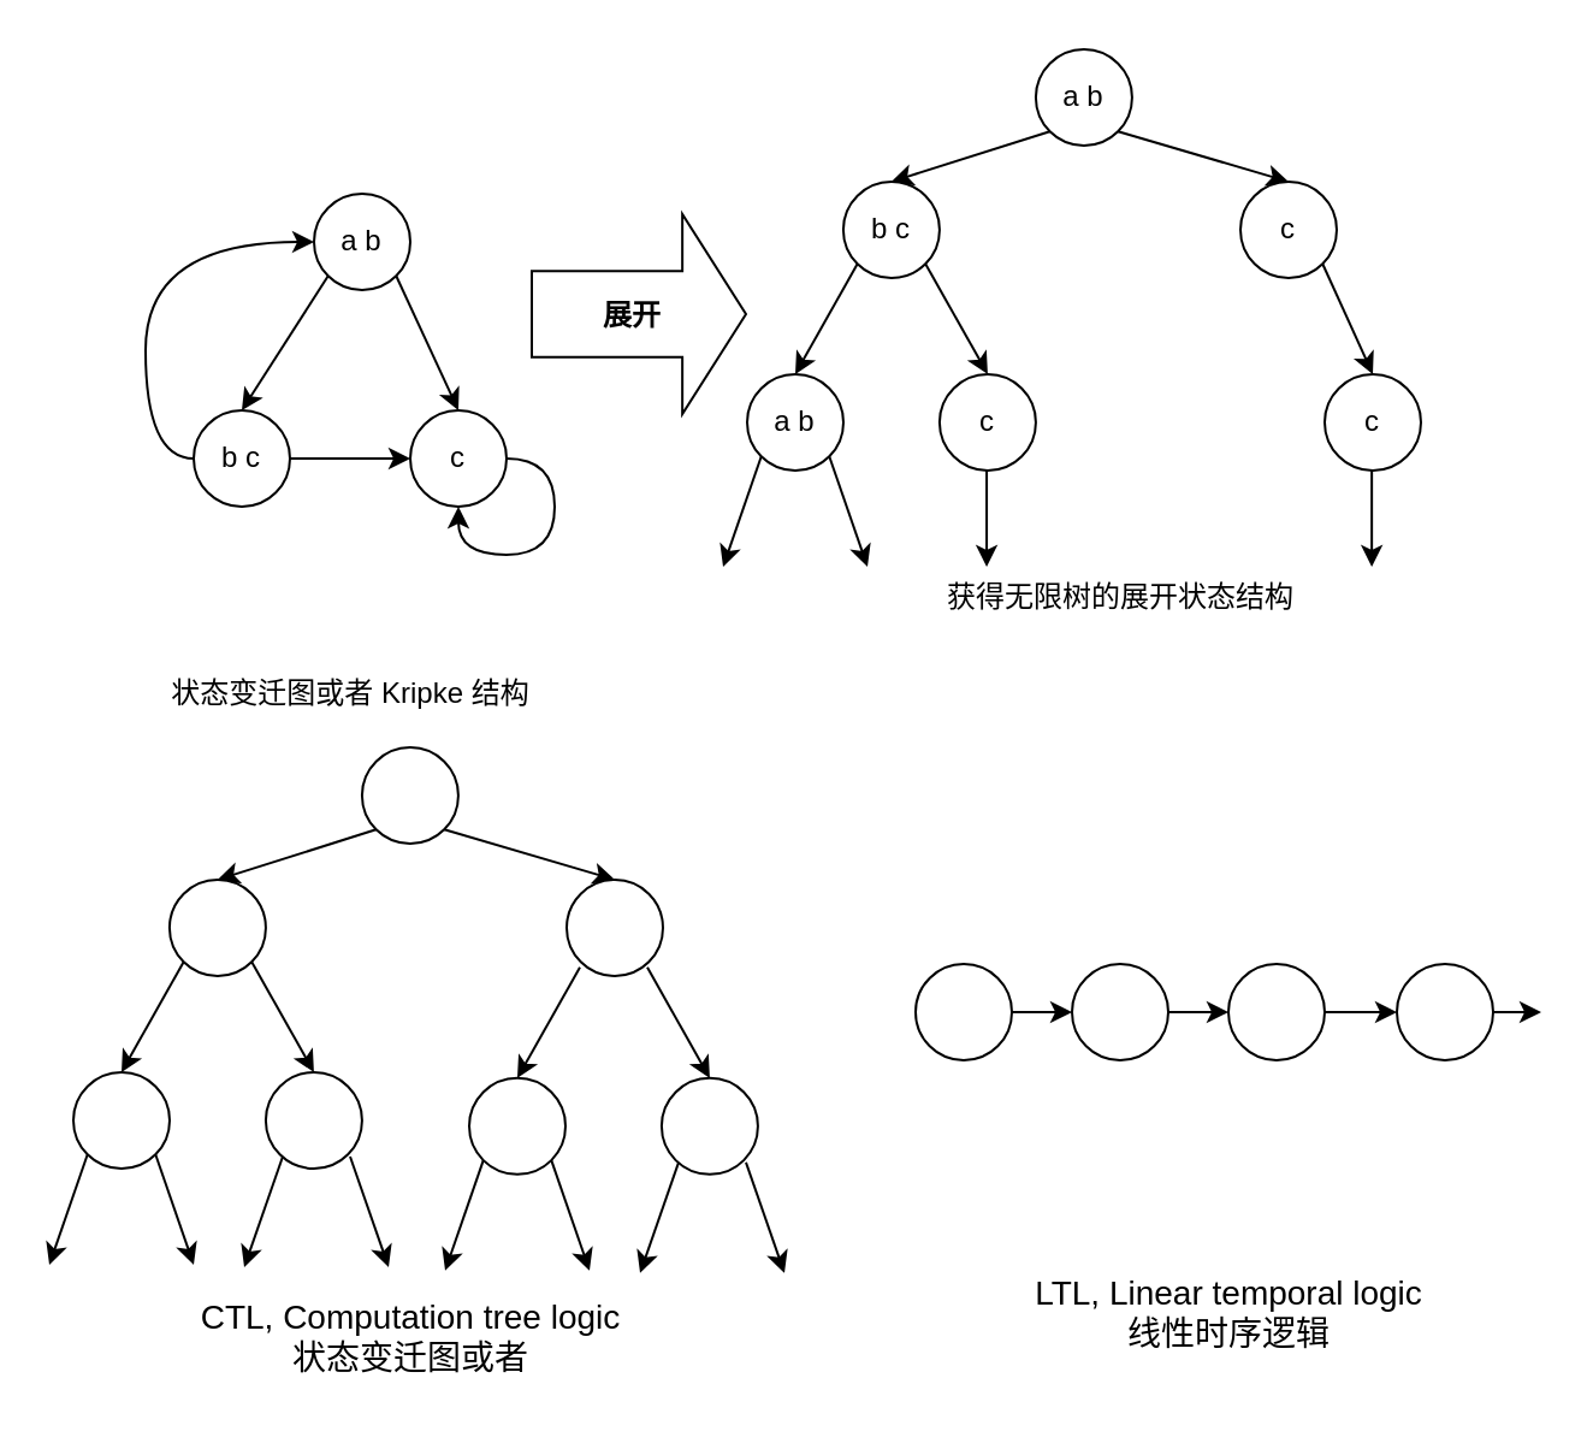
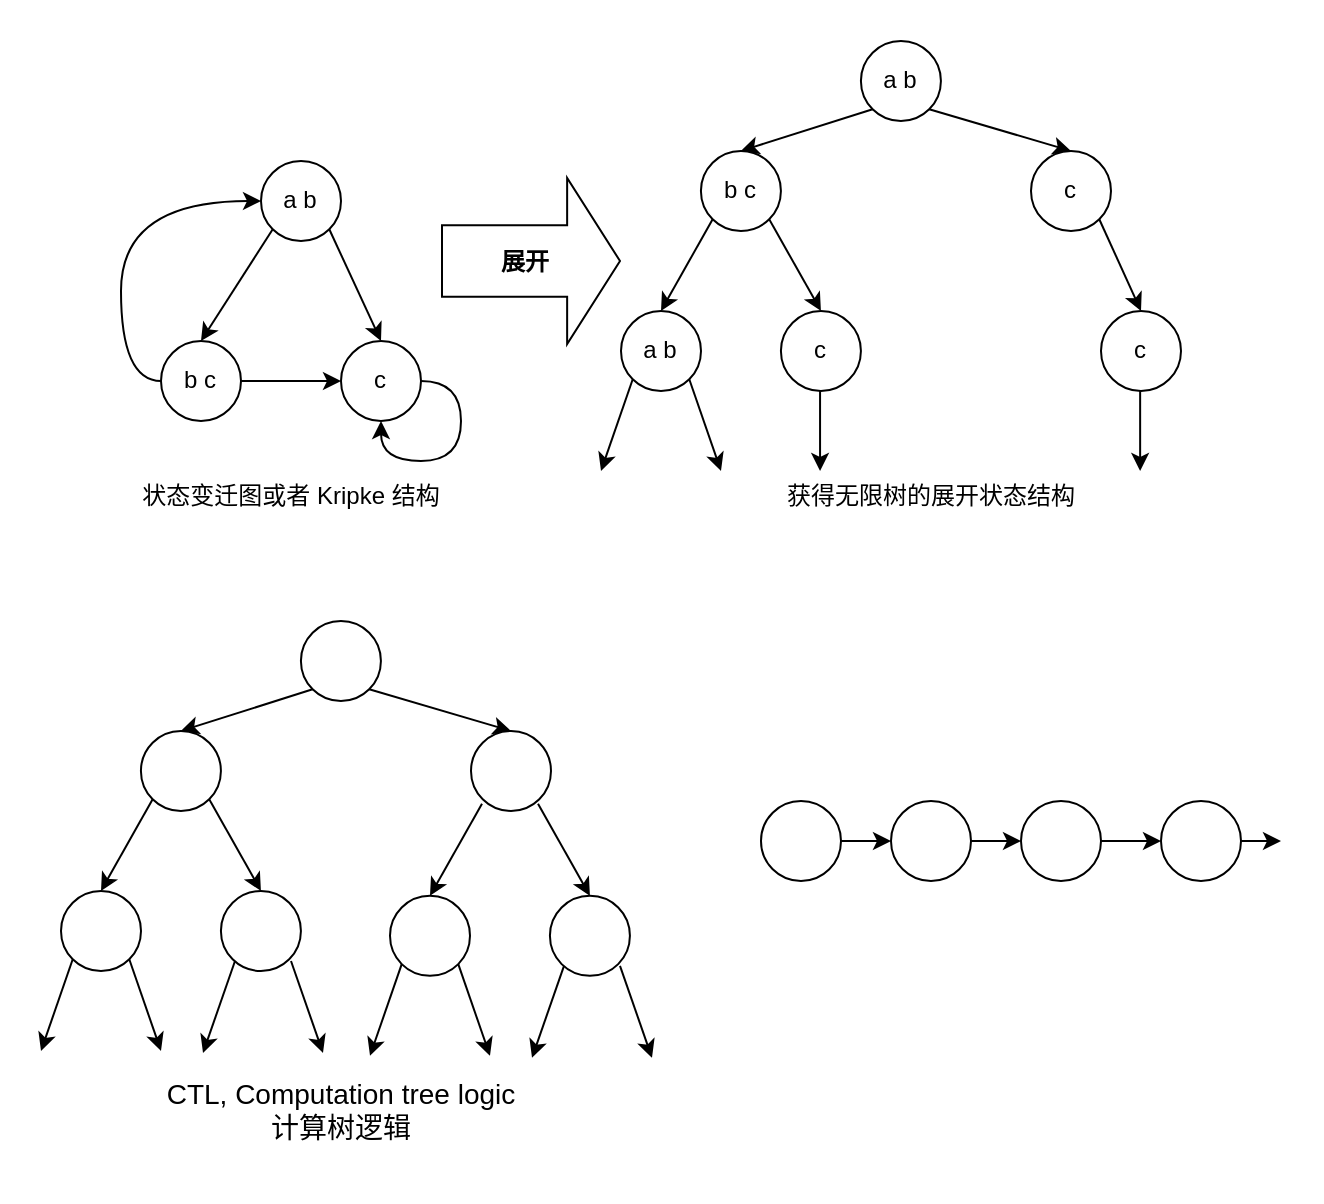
  <mxCell id="0" />
  <mxCell id="1" parent="0" />
  <mxCell id="2" style="rounded=0;orthogonalLoop=1;jettySize=auto;html=1;exitX=0;exitY=1;exitDx=0;exitDy=0;entryX=0.5;entryY=0;entryDx=0;entryDy=0;" edge="1" parent="1" source="4" target="7"><mxGeometry relative="1" as="geometry" /></mxCell>
  <mxCell id="3" style="rounded=0;orthogonalLoop=1;jettySize=auto;html=1;exitX=1;exitY=1;exitDx=0;exitDy=0;entryX=0.5;entryY=0;entryDx=0;entryDy=0;" edge="1" parent="1" source="4" target="8"><mxGeometry relative="1" as="geometry" /></mxCell>
  <mxCell id="4" value="a b" style="ellipse;whiteSpace=wrap;html=1;aspect=fixed;" vertex="1" parent="1"><mxGeometry x="130" y="80" width="40" height="40" as="geometry" /></mxCell>
  <mxCell id="5" style="edgeStyle=orthogonalEdgeStyle;rounded=0;orthogonalLoop=1;jettySize=auto;html=1;exitX=1;exitY=0.5;exitDx=0;exitDy=0;entryX=0;entryY=0.5;entryDx=0;entryDy=0;" edge="1" parent="1" source="7" target="8"><mxGeometry relative="1" as="geometry" /></mxCell>
  <mxCell id="6" style="edgeStyle=orthogonalEdgeStyle;rounded=0;orthogonalLoop=1;jettySize=auto;html=1;exitX=0;exitY=0.5;exitDx=0;exitDy=0;entryX=0;entryY=0.5;entryDx=0;entryDy=0;curved=1;" edge="1" parent="1" source="7" target="4"><mxGeometry relative="1" as="geometry" /></mxCell>
  <mxCell id="7" value="b c" style="ellipse;whiteSpace=wrap;html=1;aspect=fixed;" vertex="1" parent="1"><mxGeometry x="80" y="170" width="40" height="40" as="geometry" /></mxCell>
  <mxCell id="8" value="c" style="ellipse;whiteSpace=wrap;html=1;aspect=fixed;" vertex="1" parent="1"><mxGeometry x="170" y="170" width="40" height="40" as="geometry" /></mxCell>
  <mxCell id="9" style="edgeStyle=orthogonalEdgeStyle;rounded=0;orthogonalLoop=1;jettySize=auto;html=1;exitX=1;exitY=0.5;exitDx=0;exitDy=0;entryX=0.5;entryY=1;entryDx=0;entryDy=0;curved=1;" edge="1" parent="1" source="8" target="8"><mxGeometry relative="1" as="geometry"><Array as="points"><mxPoint x="230" y="190" /><mxPoint x="230" y="230" /><mxPoint x="190" y="230" /></Array></mxGeometry></mxCell>
- <mxCell id="10" value="状态变迁图或者 Kripke 结构" style="text;html=1;align=center;verticalAlign=middle;resizable=0;points=[];autosize=1;strokeColor=none;fillColor=none;" vertex="1" parent="1"><mxGeometry x="60" y="272.98" width="170" height="30" as="geometry" /></mxCell>
+ <mxCell id="10" value="状态变迁图或者 Kripke 结构" style="text;html=1;align=center;verticalAlign=middle;resizable=0;points=[];autosize=1;strokeColor=none;fillColor=none;" vertex="1" parent="1"><mxGeometry x="60" y="232.98" width="170" height="30" as="geometry" /></mxCell>
  <mxCell id="11" style="rounded=0;orthogonalLoop=1;jettySize=auto;html=1;exitX=0;exitY=1;exitDx=0;exitDy=0;entryX=0.5;entryY=0;entryDx=0;entryDy=0;" edge="1" source="13" target="14" parent="1"><mxGeometry relative="1" as="geometry" /></mxCell>
  <mxCell id="12" style="rounded=0;orthogonalLoop=1;jettySize=auto;html=1;exitX=1;exitY=1;exitDx=0;exitDy=0;entryX=0.5;entryY=0;entryDx=0;entryDy=0;" edge="1" source="13" target="15" parent="1"><mxGeometry relative="1" as="geometry" /></mxCell>
  <mxCell id="13" value="a b" style="ellipse;whiteSpace=wrap;html=1;aspect=fixed;" vertex="1" parent="1"><mxGeometry x="429.96" y="20" width="40" height="40" as="geometry" /></mxCell>
  <mxCell id="14" value="b c" style="ellipse;whiteSpace=wrap;html=1;aspect=fixed;" vertex="1" parent="1"><mxGeometry x="349.96" y="74.98" width="40" height="40" as="geometry" /></mxCell>
  <mxCell id="15" value="c" style="ellipse;whiteSpace=wrap;html=1;aspect=fixed;" vertex="1" parent="1"><mxGeometry x="515" y="74.98" width="40" height="40" as="geometry" /></mxCell>
  <mxCell id="16" value="a b" style="ellipse;whiteSpace=wrap;html=1;aspect=fixed;" vertex="1" parent="1"><mxGeometry x="310" y="154.98" width="40" height="40" as="geometry" /></mxCell>
  <mxCell id="17" value="c" style="ellipse;whiteSpace=wrap;html=1;aspect=fixed;" vertex="1" parent="1"><mxGeometry x="389.96" y="154.98" width="40" height="40" as="geometry" /></mxCell>
  <mxCell id="18" style="rounded=0;orthogonalLoop=1;jettySize=auto;html=1;exitX=0;exitY=1;exitDx=0;exitDy=0;entryX=0.5;entryY=0;entryDx=0;entryDy=0;" edge="1" parent="1" source="14" target="16"><mxGeometry relative="1" as="geometry"><mxPoint x="403.07" y="133.98" as="sourcePoint" /><mxPoint x="337.07" y="154.98" as="targetPoint" /></mxGeometry></mxCell>
  <mxCell id="19" style="rounded=0;orthogonalLoop=1;jettySize=auto;html=1;exitX=1;exitY=1;exitDx=0;exitDy=0;entryX=0.5;entryY=0;entryDx=0;entryDy=0;" edge="1" parent="1" source="14" target="17"><mxGeometry relative="1" as="geometry"><mxPoint x="379.9" y="114.82" as="sourcePoint" /><mxPoint x="450.9" y="135.82" as="targetPoint" /></mxGeometry></mxCell>
  <mxCell id="20" value="c" style="ellipse;whiteSpace=wrap;html=1;aspect=fixed;" vertex="1" parent="1"><mxGeometry x="550" y="154.98" width="40" height="40" as="geometry" /></mxCell>
  <mxCell id="21" style="rounded=0;orthogonalLoop=1;jettySize=auto;html=1;exitX=1;exitY=1;exitDx=0;exitDy=0;entryX=0.5;entryY=0;entryDx=0;entryDy=0;" edge="1" parent="1" source="15" target="20"><mxGeometry relative="1" as="geometry"><mxPoint x="534.9" y="114.84" as="sourcePoint" /><mxPoint x="560.9" y="160.84" as="targetPoint" /></mxGeometry></mxCell>
  <mxCell id="22" style="rounded=0;orthogonalLoop=1;jettySize=auto;html=1;exitX=0;exitY=1;exitDx=0;exitDy=0;" edge="1" parent="1" source="16"><mxGeometry relative="1" as="geometry"><mxPoint x="326" y="194.84" as="sourcePoint" /><mxPoint x="300" y="234.98" as="targetPoint" /></mxGeometry></mxCell>
  <mxCell id="23" style="rounded=0;orthogonalLoop=1;jettySize=auto;html=1;exitX=0.5;exitY=1;exitDx=0;exitDy=0;" edge="1" parent="1"><mxGeometry relative="1" as="geometry"><mxPoint x="409.53" y="194.98" as="sourcePoint" /><mxPoint x="409.53" y="234.98" as="targetPoint" /></mxGeometry></mxCell>
  <mxCell id="24" style="rounded=0;orthogonalLoop=1;jettySize=auto;html=1;exitX=0.5;exitY=1;exitDx=0;exitDy=0;" edge="1" parent="1"><mxGeometry relative="1" as="geometry"><mxPoint x="569.57" y="194.98" as="sourcePoint" /><mxPoint x="569.57" y="234.98" as="targetPoint" /></mxGeometry></mxCell>
  <mxCell id="25" style="rounded=0;orthogonalLoop=1;jettySize=auto;html=1;exitX=1;exitY=1;exitDx=0;exitDy=0;" edge="1" parent="1" source="16"><mxGeometry relative="1" as="geometry"><mxPoint x="350.1" y="194.84" as="sourcePoint" /><mxPoint x="360" y="234.98" as="targetPoint" /></mxGeometry></mxCell>
  <mxCell id="26" value="获得无限树的展开状态结构" style="text;html=1;align=center;verticalAlign=middle;resizable=0;points=[];autosize=1;strokeColor=none;fillColor=none;" vertex="1" parent="1"><mxGeometry x="380" y="232.98" width="170" height="30" as="geometry" /></mxCell>
  <mxCell id="27" value="" style="shape=flexArrow;endArrow=classic;html=1;rounded=0;width=35.652;endSize=8.478;endWidth=46.389;" edge="1" parent="1"><mxGeometry width="50" height="50" relative="1" as="geometry"><mxPoint x="220" y="130" as="sourcePoint" /><mxPoint x="310" y="130" as="targetPoint" /></mxGeometry></mxCell>
  <mxCell id="28" value="&lt;b style=&quot;font-size: 12px;&quot;&gt;&amp;nbsp; &amp;nbsp; &amp;nbsp; &amp;nbsp; &amp;nbsp; &amp;nbsp; &amp;nbsp; &amp;nbsp;展开&lt;/b&gt;" style="edgeLabel;html=1;align=center;verticalAlign=middle;resizable=0;points=[];fontSize=12;labelBackgroundColor=none;" vertex="1" connectable="0" parent="27"><mxGeometry x="-0.647" relative="1" as="geometry"><mxPoint as="offset" /></mxGeometry></mxCell>
  <mxCell id="29" style="rounded=0;orthogonalLoop=1;jettySize=auto;html=1;exitX=0;exitY=1;exitDx=0;exitDy=0;entryX=0.5;entryY=0;entryDx=0;entryDy=0;" edge="1" source="31" target="32" parent="1"><mxGeometry relative="1" as="geometry" /></mxCell>
  <mxCell id="30" style="rounded=0;orthogonalLoop=1;jettySize=auto;html=1;exitX=1;exitY=1;exitDx=0;exitDy=0;entryX=0.5;entryY=0;entryDx=0;entryDy=0;" edge="1" source="31" target="33" parent="1"><mxGeometry relative="1" as="geometry" /></mxCell>
  <mxCell id="31" value="" style="ellipse;whiteSpace=wrap;html=1;aspect=fixed;" vertex="1" parent="1"><mxGeometry x="149.96" y="310" width="40" height="40" as="geometry" /></mxCell>
  <mxCell id="32" value="" style="ellipse;whiteSpace=wrap;html=1;aspect=fixed;" vertex="1" parent="1"><mxGeometry x="69.96" y="364.98" width="40" height="40" as="geometry" /></mxCell>
  <mxCell id="33" value="" style="ellipse;whiteSpace=wrap;html=1;aspect=fixed;" vertex="1" parent="1"><mxGeometry x="235" y="364.98" width="40" height="40" as="geometry" /></mxCell>
  <mxCell id="34" value="" style="ellipse;whiteSpace=wrap;html=1;aspect=fixed;" vertex="1" parent="1"><mxGeometry x="30" y="444.98" width="40" height="40" as="geometry" /></mxCell>
  <mxCell id="35" value="" style="ellipse;whiteSpace=wrap;html=1;aspect=fixed;" vertex="1" parent="1"><mxGeometry x="109.96" y="444.98" width="40" height="40" as="geometry" /></mxCell>
  <mxCell id="36" style="rounded=0;orthogonalLoop=1;jettySize=auto;html=1;exitX=0;exitY=1;exitDx=0;exitDy=0;entryX=0.5;entryY=0;entryDx=0;entryDy=0;" edge="1" source="32" target="34" parent="1"><mxGeometry relative="1" as="geometry"><mxPoint x="123.07" y="423.98" as="sourcePoint" /><mxPoint x="57.07" y="444.98" as="targetPoint" /></mxGeometry></mxCell>
  <mxCell id="37" style="rounded=0;orthogonalLoop=1;jettySize=auto;html=1;exitX=1;exitY=1;exitDx=0;exitDy=0;entryX=0.5;entryY=0;entryDx=0;entryDy=0;" edge="1" source="32" target="35" parent="1"><mxGeometry relative="1" as="geometry"><mxPoint x="99.9" y="404.82" as="sourcePoint" /><mxPoint x="170.9" y="425.82" as="targetPoint" /></mxGeometry></mxCell>
  <mxCell id="38" style="rounded=0;orthogonalLoop=1;jettySize=auto;html=1;exitX=0;exitY=1;exitDx=0;exitDy=0;" edge="1" source="34" parent="1"><mxGeometry relative="1" as="geometry"><mxPoint x="46" y="484.84" as="sourcePoint" /><mxPoint x="20" y="524.98" as="targetPoint" /></mxGeometry></mxCell>
  <mxCell id="39" style="rounded=0;orthogonalLoop=1;jettySize=auto;html=1;exitX=1;exitY=1;exitDx=0;exitDy=0;" edge="1" source="34" parent="1"><mxGeometry relative="1" as="geometry"><mxPoint x="70.1" y="484.84" as="sourcePoint" /><mxPoint x="80" y="524.98" as="targetPoint" /></mxGeometry></mxCell>
  <mxCell id="40" style="rounded=0;orthogonalLoop=1;jettySize=auto;html=1;exitX=0;exitY=1;exitDx=0;exitDy=0;" edge="1" parent="1"><mxGeometry relative="1" as="geometry"><mxPoint x="117" y="480" as="sourcePoint" /><mxPoint x="101" y="525.98" as="targetPoint" /></mxGeometry></mxCell>
  <mxCell id="41" style="rounded=0;orthogonalLoop=1;jettySize=auto;html=1;exitX=1;exitY=1;exitDx=0;exitDy=0;" edge="1" parent="1"><mxGeometry relative="1" as="geometry"><mxPoint x="145" y="480" as="sourcePoint" /><mxPoint x="161" y="525.98" as="targetPoint" /></mxGeometry></mxCell>
  <mxCell id="42" value="" style="ellipse;whiteSpace=wrap;html=1;aspect=fixed;" vertex="1" parent="1"><mxGeometry x="194.5" y="447.41" width="40" height="40" as="geometry" /></mxCell>
  <mxCell id="43" value="" style="ellipse;whiteSpace=wrap;html=1;aspect=fixed;" vertex="1" parent="1"><mxGeometry x="274.46" y="447.41" width="40" height="40" as="geometry" /></mxCell>
  <mxCell id="44" style="rounded=0;orthogonalLoop=1;jettySize=auto;html=1;exitX=0;exitY=1;exitDx=0;exitDy=0;entryX=0.5;entryY=0;entryDx=0;entryDy=0;" edge="1" target="42" parent="1"><mxGeometry relative="1" as="geometry"><mxPoint x="240.5" y="401.43" as="sourcePoint" /><mxPoint x="221.57" y="447.41" as="targetPoint" /></mxGeometry></mxCell>
  <mxCell id="45" style="rounded=0;orthogonalLoop=1;jettySize=auto;html=1;exitX=1;exitY=1;exitDx=0;exitDy=0;entryX=0.5;entryY=0;entryDx=0;entryDy=0;" edge="1" target="43" parent="1"><mxGeometry relative="1" as="geometry"><mxPoint x="268.5" y="401.43" as="sourcePoint" /><mxPoint x="335.4" y="428.25" as="targetPoint" /></mxGeometry></mxCell>
  <mxCell id="46" style="rounded=0;orthogonalLoop=1;jettySize=auto;html=1;exitX=0;exitY=1;exitDx=0;exitDy=0;" edge="1" source="42" parent="1"><mxGeometry relative="1" as="geometry"><mxPoint x="210.5" y="487.27" as="sourcePoint" /><mxPoint x="184.5" y="527.41" as="targetPoint" /></mxGeometry></mxCell>
  <mxCell id="47" style="rounded=0;orthogonalLoop=1;jettySize=auto;html=1;exitX=1;exitY=1;exitDx=0;exitDy=0;" edge="1" source="42" parent="1"><mxGeometry relative="1" as="geometry"><mxPoint x="234.6" y="487.27" as="sourcePoint" /><mxPoint x="244.5" y="527.41" as="targetPoint" /></mxGeometry></mxCell>
  <mxCell id="48" style="rounded=0;orthogonalLoop=1;jettySize=auto;html=1;exitX=0;exitY=1;exitDx=0;exitDy=0;" edge="1" parent="1"><mxGeometry relative="1" as="geometry"><mxPoint x="281.5" y="482.43" as="sourcePoint" /><mxPoint x="265.5" y="528.41" as="targetPoint" /></mxGeometry></mxCell>
  <mxCell id="49" style="rounded=0;orthogonalLoop=1;jettySize=auto;html=1;exitX=1;exitY=1;exitDx=0;exitDy=0;" edge="1" parent="1"><mxGeometry relative="1" as="geometry"><mxPoint x="309.5" y="482.43" as="sourcePoint" /><mxPoint x="325.5" y="528.41" as="targetPoint" /></mxGeometry></mxCell>
- <mxCell id="50" value="&lt;font style=&quot;font-size: 14px;&quot;&gt;CTL,&amp;nbsp;Computation tree logic&lt;/font&gt;&lt;div&gt;&lt;span style=&quot;font-size: 14px;&quot;&gt;状态变迁图或者&lt;/span&gt;&lt;/div&gt;" style="text;html=1;align=center;verticalAlign=middle;resizable=0;points=[];autosize=1;strokeColor=none;fillColor=none;" vertex="1" parent="1"><mxGeometry x="69.96" y="530" width="200" height="50" as="geometry" /></mxCell>
+ <mxCell id="50" value="&lt;font style=&quot;font-size: 14px;&quot;&gt;CTL,&amp;nbsp;Computation tree logic&lt;/font&gt;&lt;div&gt;&lt;span style=&quot;font-size: 14px;&quot;&gt;计算树逻辑&lt;/span&gt;&lt;/div&gt;" style="text;html=1;align=center;verticalAlign=middle;resizable=0;points=[];autosize=1;strokeColor=none;fillColor=none;" vertex="1" parent="1"><mxGeometry x="69.96" y="530" width="200" height="50" as="geometry" /></mxCell>
  <mxCell id="51" style="edgeStyle=orthogonalEdgeStyle;rounded=0;orthogonalLoop=1;jettySize=auto;html=1;exitX=1;exitY=0.5;exitDx=0;exitDy=0;entryX=0;entryY=0.5;entryDx=0;entryDy=0;" edge="1" parent="1" source="52" target="54"><mxGeometry relative="1" as="geometry" /></mxCell>
  <mxCell id="52" value="" style="ellipse;whiteSpace=wrap;html=1;aspect=fixed;" vertex="1" parent="1"><mxGeometry x="380" y="400" width="40" height="40" as="geometry" /></mxCell>
  <mxCell id="53" style="edgeStyle=orthogonalEdgeStyle;rounded=0;orthogonalLoop=1;jettySize=auto;html=1;exitX=1;exitY=0.5;exitDx=0;exitDy=0;entryX=0;entryY=0.5;entryDx=0;entryDy=0;" edge="1" parent="1" source="54" target="56"><mxGeometry relative="1" as="geometry" /></mxCell>
  <mxCell id="54" value="" style="ellipse;whiteSpace=wrap;html=1;aspect=fixed;" vertex="1" parent="1"><mxGeometry x="445" y="400" width="40" height="40" as="geometry" /></mxCell>
  <mxCell id="55" style="edgeStyle=orthogonalEdgeStyle;rounded=0;orthogonalLoop=1;jettySize=auto;html=1;exitX=1;exitY=0.5;exitDx=0;exitDy=0;entryX=0;entryY=0.5;entryDx=0;entryDy=0;" edge="1" parent="1" source="56" target="58"><mxGeometry relative="1" as="geometry" /></mxCell>
  <mxCell id="56" value="" style="ellipse;whiteSpace=wrap;html=1;aspect=fixed;" vertex="1" parent="1"><mxGeometry x="510" y="400" width="40" height="40" as="geometry" /></mxCell>
  <mxCell id="57" style="edgeStyle=orthogonalEdgeStyle;rounded=0;orthogonalLoop=1;jettySize=auto;html=1;exitX=1;exitY=0.5;exitDx=0;exitDy=0;" edge="1" parent="1" source="58"><mxGeometry relative="1" as="geometry"><mxPoint x="640" y="419.87" as="targetPoint" /></mxGeometry></mxCell>
  <mxCell id="58" value="" style="ellipse;whiteSpace=wrap;html=1;aspect=fixed;" vertex="1" parent="1"><mxGeometry x="580" y="400" width="40" height="40" as="geometry" /></mxCell>
- <mxCell id="59" value="&lt;font style=&quot;font-size: 14px;&quot;&gt;LTL,&amp;nbsp;Linear temporal logic&lt;/font&gt;&lt;div&gt;&lt;span style=&quot;font-size: 14px;&quot;&gt;线性时序逻辑&lt;/span&gt;&lt;br&gt;&lt;/div&gt;" style="text;html=1;align=center;verticalAlign=middle;resizable=0;points=[];autosize=1;strokeColor=none;fillColor=none;" vertex="1" parent="1"><mxGeometry x="420" y="520" width="180" height="50" as="geometry" /></mxCell>
